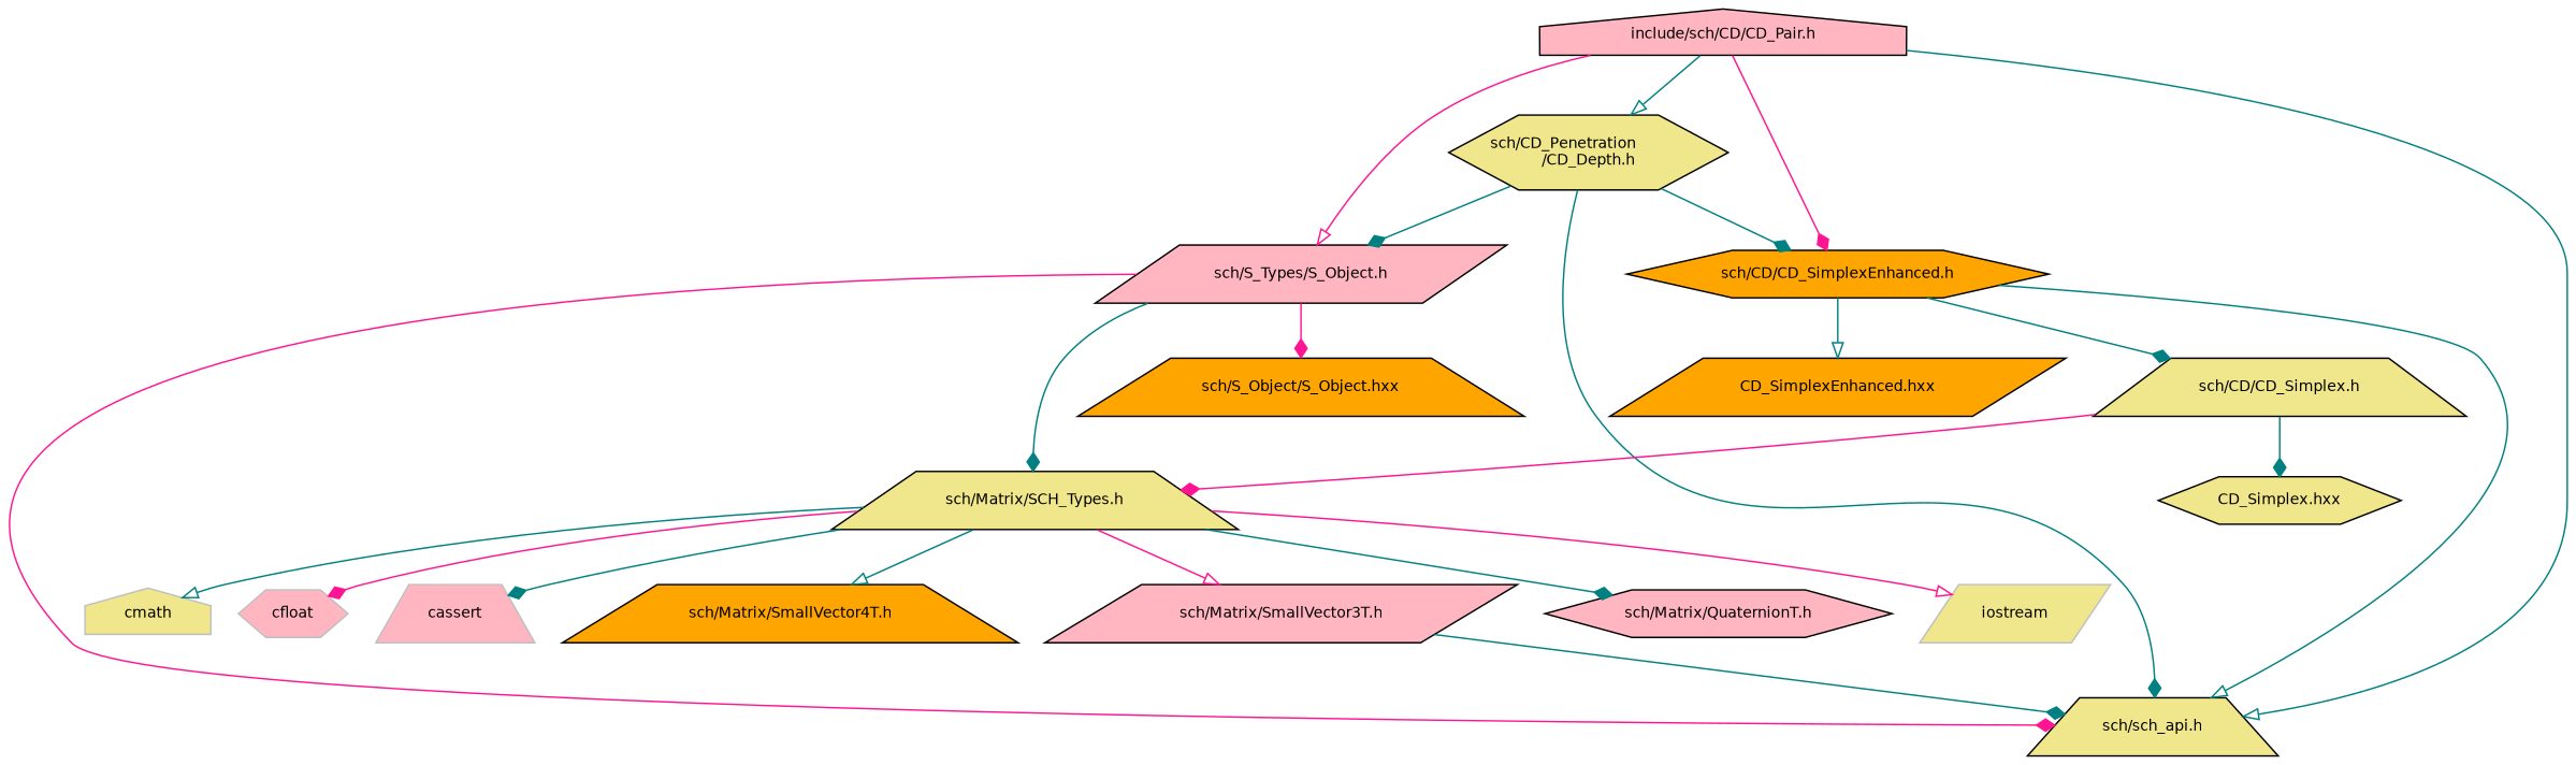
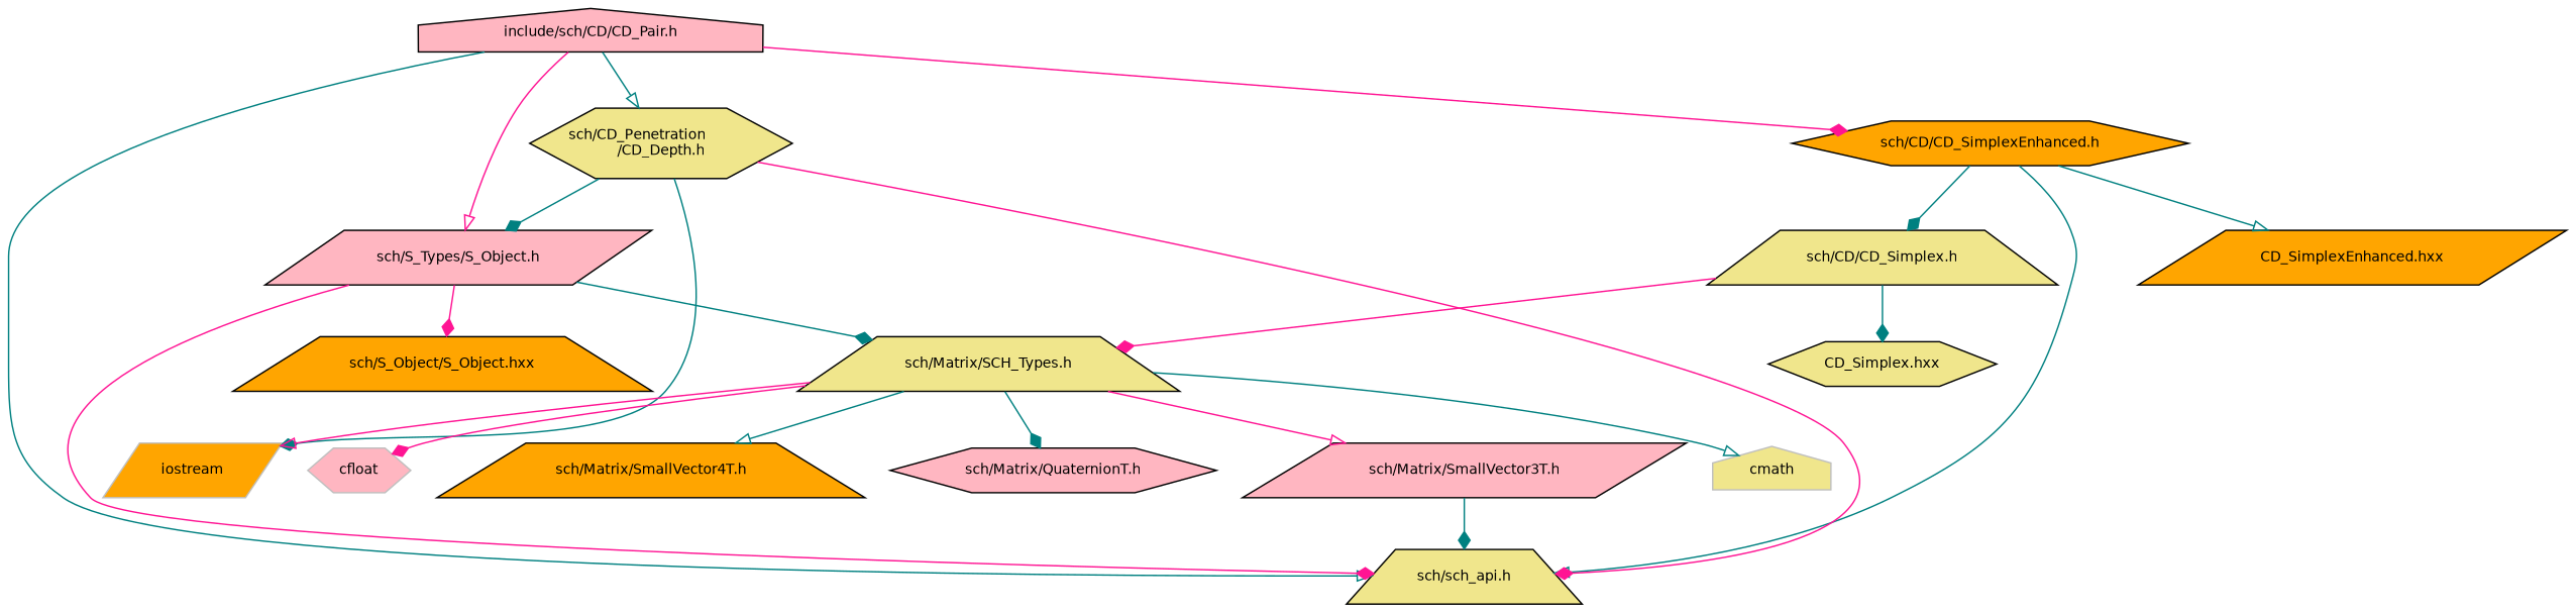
  digraph {
    node [color=black fillcolor=lightpink fontname=Helvetica fontsize=10 shape=trapezium style=filled]
    edge [arrowhead=diamond color=teal fontname=Helvetica fontsize=10 labelfontname=Helvetica labelfontsize=10 style=solid]
    n1 [fontcolor=black height=0.2 label="include/sch/CD/CD_Pair.h" shape=house width=0.4]
    n2 [fillcolor=khaki height=0.2 label="sch/sch_api.h" width=0.4]
    n3 [height=0.2 label="sch/S_Types/S_Object.h" shape=parallelogram width=0.4]
    n4 [fillcolor=orange height=0.2 label="sch/CD/CD_SimplexEnhanced.h" shape=hexagon width=0.4]
    n5 [fillcolor=khaki height=0.2 label="sch/CD_Penetration\l/CD_Depth.h" shape=hexagon width=0.4]
    n6 [fillcolor=khaki height=0.2 label="sch/Matrix/SCH_Types.h" width=0.4]
    n7 [fillcolor=orange height=0.2 label="sch/S_Object/S_Object.hxx" width=0.4]
    n8 [fillcolor=khaki height=0.2 label="sch/CD/CD_Simplex.h" width=0.4]
    n9 [fillcolor=orange height=0.2 label="CD_SimplexEnhanced.hxx" shape=parallelogram width=0.4]
-   n10 [color=grey75 fillcolor=khaki height=0.2 label=iostream shape=parallelogram width=0.4]
+   n10 [color=grey75 fillcolor=orange height=0.2 label=iostream shape=parallelogram width=0.4]
    n11 [color=grey75 fillcolor=khaki height=0.2 label=cmath shape=house width=0.4]
    n12 [color=grey75 height=0.2 label=cfloat shape=hexagon width=0.4]
-   n13 [color=grey75 height=0.2 label=cassert width=0.4]
    n14 [height=0.2 label="sch/Matrix/SmallVector3T.h" shape=parallelogram width=0.4]
    n15 [fillcolor=orange height=0.2 label="sch/Matrix/SmallVector4T.h" width=0.4]
    n16 [height=0.2 label="sch/Matrix/QuaternionT.h" shape=hexagon width=0.4]
    n17 [fillcolor=khaki height=0.2 label="CD_Simplex.hxx" shape=hexagon width=0.4]
    n1 -> n2 [arrowhead=onormal]
    n1 -> n3 [arrowhead=onormal color=deeppink]
    n1 -> n4 [color=deeppink]
    n1 -> n5 [arrowhead=onormal]
    n3 -> n2 [color=deeppink]
    n3 -> n6
    n3 -> n7 [color=deeppink]
    n4 -> n2 [arrowhead=onormal]
    n4 -> n8
    n4 -> n9 [arrowhead=onormal]
-   n5 -> n2
+   n5 -> n2 [color=deeppink]
    n5 -> n3
-   n5 -> n4
+   n5 -> n10
    n6 -> n10 [arrowhead=onormal color=deeppink]
    n6 -> n11 [arrowhead=onormal]
    n6 -> n12 [color=deeppink]
-   n6 -> n13
    n6 -> n14 [arrowhead=onormal color=deeppink]
    n6 -> n15 [arrowhead=onormal]
    n6 -> n16
    n8 -> n6 [color=deeppink]
    n8 -> n17
    n14 -> n2
  }
